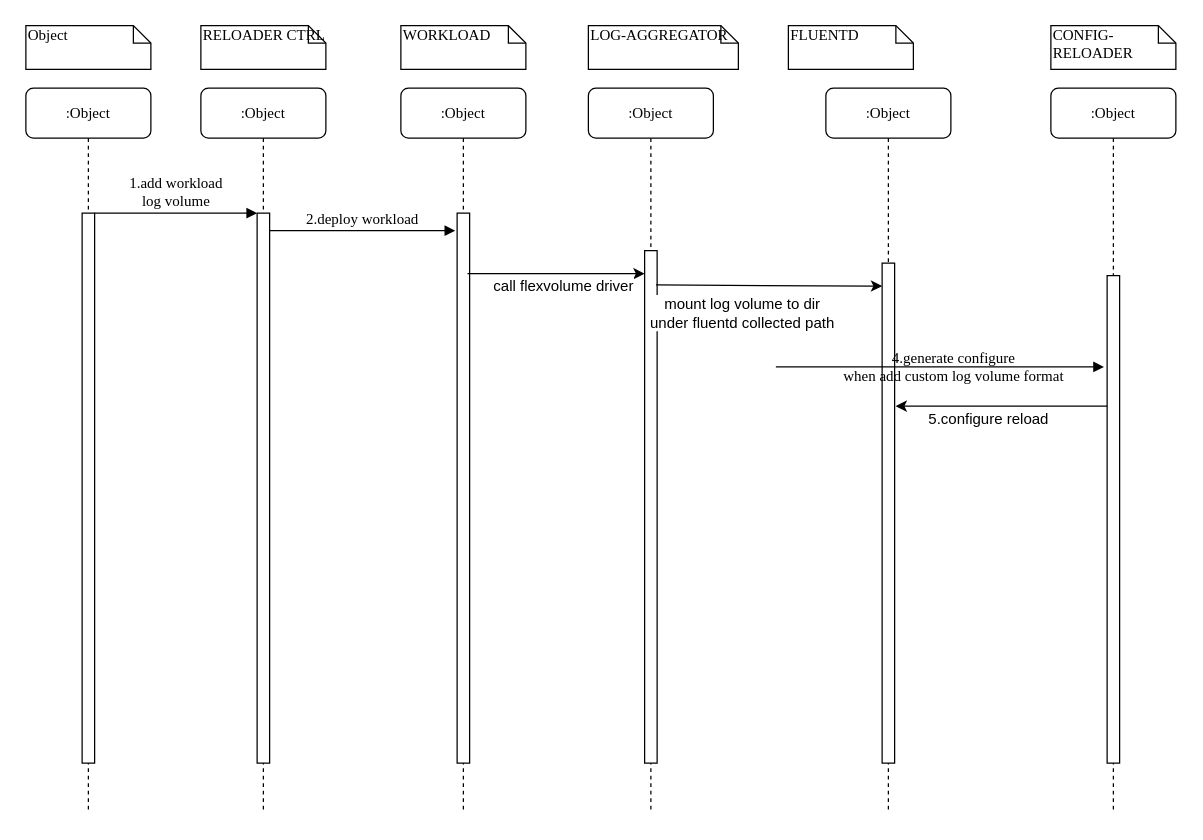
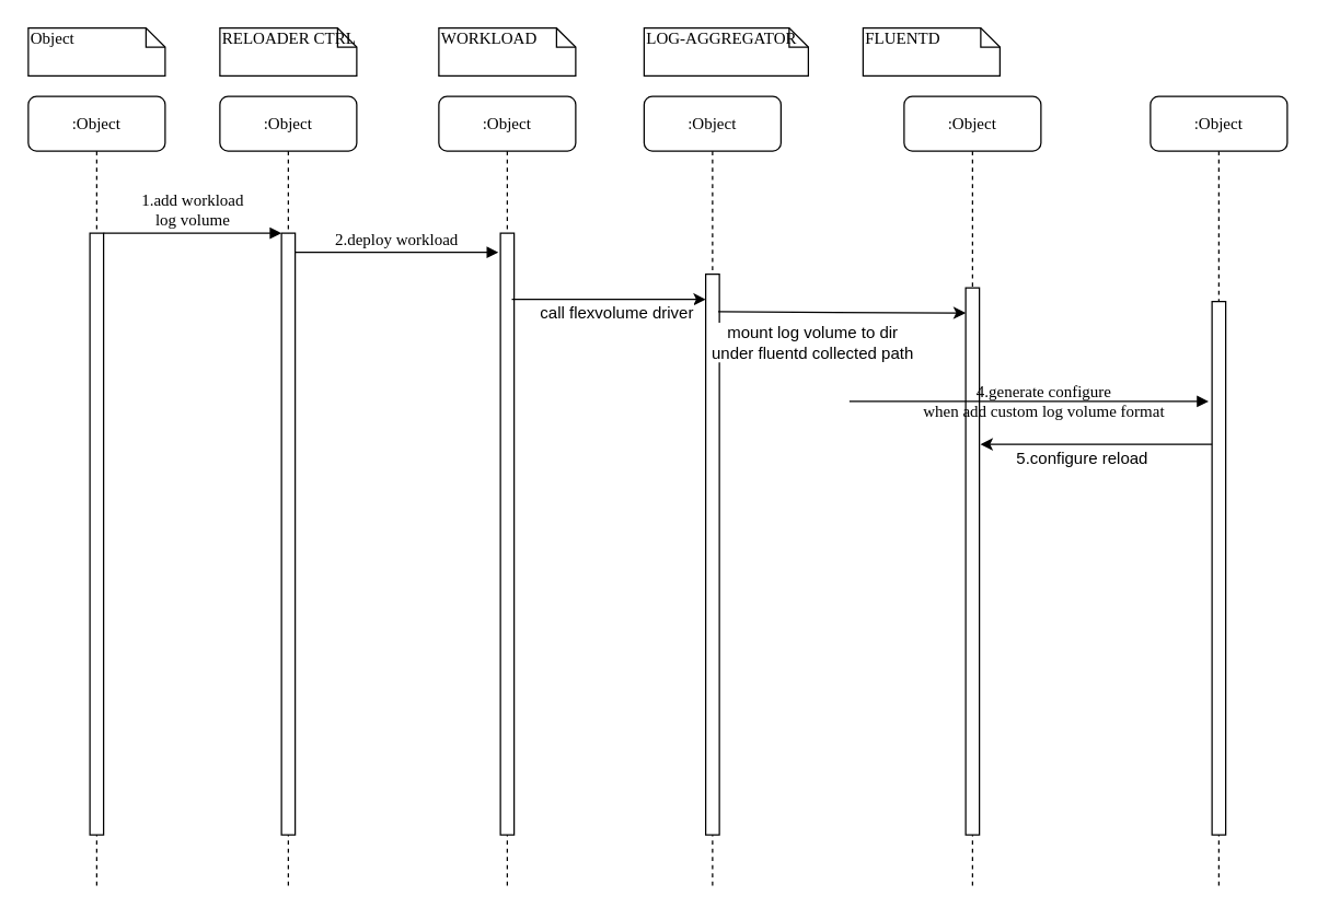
  <mxCell id="0" />
  <mxCell id="1" parent="0" />
  <mxCell id="2" value=":Object" style="shape=umlLifeline;perimeter=lifelinePerimeter;whiteSpace=wrap;html=1;container=1;collapsible=0;recursiveResize=0;outlineConnect=0;rounded=1;shadow=0;comic=0;labelBackgroundColor=none;strokeWidth=1;fontFamily=Verdana;fontSize=12;align=center;" vertex="1" parent="1"><mxGeometry x="160" y="70" width="100" height="580" as="geometry" /></mxCell>
  <mxCell id="3" value="" style="html=1;points=[];perimeter=orthogonalPerimeter;rounded=0;shadow=0;comic=0;labelBackgroundColor=none;strokeWidth=1;fontFamily=Verdana;fontSize=12;align=center;" vertex="1" parent="2"><mxGeometry x="45" y="100" width="10" height="440" as="geometry" /></mxCell>
  <mxCell id="4" value=":Object" style="shape=umlLifeline;perimeter=lifelinePerimeter;whiteSpace=wrap;html=1;container=1;collapsible=0;recursiveResize=0;outlineConnect=0;rounded=1;shadow=0;comic=0;labelBackgroundColor=none;strokeWidth=1;fontFamily=Verdana;fontSize=12;align=center;" vertex="1" parent="1"><mxGeometry x="660" y="70" width="100" height="580" as="geometry" /></mxCell>
  <mxCell id="5" value=":Object" style="shape=umlLifeline;perimeter=lifelinePerimeter;whiteSpace=wrap;html=1;container=1;collapsible=0;recursiveResize=0;outlineConnect=0;rounded=1;shadow=0;comic=0;labelBackgroundColor=none;strokeWidth=1;fontFamily=Verdana;fontSize=12;align=center;" vertex="1" parent="1"><mxGeometry x="840" y="70" width="100" height="580" as="geometry" /></mxCell>
  <mxCell id="6" value=":Object" style="shape=umlLifeline;perimeter=lifelinePerimeter;whiteSpace=wrap;html=1;container=1;collapsible=0;recursiveResize=0;outlineConnect=0;rounded=1;shadow=0;comic=0;labelBackgroundColor=none;strokeWidth=1;fontFamily=Verdana;fontSize=12;align=center;" vertex="1" parent="1"><mxGeometry x="20" y="70" width="100" height="580" as="geometry" /></mxCell>
  <mxCell id="7" value="" style="html=1;points=[];perimeter=orthogonalPerimeter;rounded=0;shadow=0;comic=0;labelBackgroundColor=none;strokeWidth=1;fontFamily=Verdana;fontSize=12;align=center;" vertex="1" parent="6"><mxGeometry x="45" y="100" width="10" height="440" as="geometry" /></mxCell>
  <mxCell id="8" value="" style="html=1;points=[];perimeter=orthogonalPerimeter;rounded=0;shadow=0;comic=0;labelBackgroundColor=none;strokeWidth=1;fontFamily=Verdana;fontSize=12;align=center;" vertex="1" parent="1"><mxGeometry x="705" y="210" width="10" height="400" as="geometry" /></mxCell>
  <mxCell id="9" value="" style="html=1;points=[];perimeter=orthogonalPerimeter;rounded=0;shadow=0;comic=0;labelBackgroundColor=none;strokeWidth=1;fontFamily=Verdana;fontSize=12;align=center;" vertex="1" parent="1"><mxGeometry x="885" y="220" width="10" height="390" as="geometry" /></mxCell>
  <mxCell id="10" value="1.add workload&lt;br&gt;log volume" style="html=1;verticalAlign=bottom;endArrow=block;entryX=0;entryY=0;labelBackgroundColor=none;fontFamily=Verdana;fontSize=12;edgeStyle=elbowEdgeStyle;elbow=vertical;" edge="1" parent="1" source="7" target="3"><mxGeometry relative="1" as="geometry"><mxPoint x="140" y="180" as="sourcePoint" /></mxGeometry></mxCell>
  <mxCell id="11" value="2.deploy workload" style="html=1;verticalAlign=bottom;endArrow=block;labelBackgroundColor=none;fontFamily=Verdana;fontSize=12;edgeStyle=elbowEdgeStyle;elbow=vertical;entryX=-0.148;entryY=0.031;entryDx=0;entryDy=0;entryPerimeter=0;" edge="1" parent="1" source="3" target="22"><mxGeometry relative="1" as="geometry"><mxPoint x="290" y="190" as="sourcePoint" /><mxPoint x="900" y="190" as="targetPoint" /><Array as="points"><mxPoint x="330" y="184" /><mxPoint x="870" y="190" /><mxPoint x="240" y="180" /></Array></mxGeometry></mxCell>
  <mxCell id="12" value="Object" style="shape=note;whiteSpace=wrap;html=1;size=14;verticalAlign=top;align=left;spacingTop=-6;rounded=0;shadow=0;comic=0;labelBackgroundColor=none;strokeWidth=1;fontFamily=Verdana;fontSize=12" vertex="1" parent="1"><mxGeometry x="20" y="20" width="100" height="35" as="geometry" /></mxCell>
  <mxCell id="13" value="RELOADER CTRL" style="shape=note;whiteSpace=wrap;html=1;size=14;verticalAlign=top;align=left;spacingTop=-6;rounded=0;shadow=0;comic=0;labelBackgroundColor=none;strokeWidth=1;fontFamily=Verdana;fontSize=12" vertex="1" parent="1"><mxGeometry x="160" y="20" width="100" height="35" as="geometry" /></mxCell>
  <mxCell id="14" value="FLUENTD" style="shape=note;whiteSpace=wrap;html=1;size=14;verticalAlign=top;align=left;spacingTop=-6;rounded=0;shadow=0;comic=0;labelBackgroundColor=none;strokeWidth=1;fontFamily=Verdana;fontSize=12" vertex="1" parent="1"><mxGeometry x="630" y="20" width="100" height="35" as="geometry" /></mxCell>
- <mxCell id="15" value="CONFIG-RELOADER" style="shape=note;whiteSpace=wrap;html=1;size=14;verticalAlign=top;align=left;spacingTop=-6;rounded=0;shadow=0;comic=0;labelBackgroundColor=none;strokeWidth=1;fontFamily=Verdana;fontSize=12" vertex="1" parent="1"><mxGeometry x="840" y="20" width="100" height="35" as="geometry" /></mxCell>
  <mxCell id="16" value="" style="endArrow=classic;html=1;entryX=1.083;entryY=0.286;entryDx=0;entryDy=0;entryPerimeter=0;" edge="1" parent="1" source="9" target="8"><mxGeometry width="50" height="50" relative="1" as="geometry"><mxPoint x="930" y="310" as="sourcePoint" /><mxPoint x="514" y="280" as="targetPoint" /></mxGeometry></mxCell>
  <mxCell id="17" value="5.configure reload" style="text;html=1;align=center;verticalAlign=middle;resizable=0;points=[];labelBackgroundColor=#ffffff;" vertex="1" connectable="0" parent="16"><mxGeometry x="0.541" y="1" relative="1" as="geometry"><mxPoint x="34" y="9" as="offset" /></mxGeometry></mxCell>
  <mxCell id="18" value=":Object" style="shape=umlLifeline;perimeter=lifelinePerimeter;whiteSpace=wrap;html=1;container=1;collapsible=0;recursiveResize=0;outlineConnect=0;rounded=1;shadow=0;comic=0;labelBackgroundColor=none;strokeWidth=1;fontFamily=Verdana;fontSize=12;align=center;" vertex="1" parent="1"><mxGeometry x="470" y="70" width="100" height="580" as="geometry" /></mxCell>
  <mxCell id="19" value="" style="html=1;points=[];perimeter=orthogonalPerimeter;rounded=0;shadow=0;comic=0;labelBackgroundColor=none;strokeWidth=1;fontFamily=Verdana;fontSize=12;align=center;" vertex="1" parent="1"><mxGeometry x="515" y="200" width="10" height="410" as="geometry" /></mxCell>
  <mxCell id="20" value="LOG-AGGREGATOR" style="shape=note;whiteSpace=wrap;html=1;size=14;verticalAlign=top;align=left;spacingTop=-6;rounded=0;shadow=0;comic=0;labelBackgroundColor=none;strokeWidth=1;fontFamily=Verdana;fontSize=12" vertex="1" parent="1"><mxGeometry x="470" y="20" width="120" height="35" as="geometry" /></mxCell>
  <mxCell id="21" value=":Object" style="shape=umlLifeline;perimeter=lifelinePerimeter;whiteSpace=wrap;html=1;container=1;collapsible=0;recursiveResize=0;outlineConnect=0;rounded=1;shadow=0;comic=0;labelBackgroundColor=none;strokeWidth=1;fontFamily=Verdana;fontSize=12;align=center;" vertex="1" parent="1"><mxGeometry x="320" y="70" width="100" height="580" as="geometry" /></mxCell>
  <mxCell id="22" value="" style="html=1;points=[];perimeter=orthogonalPerimeter;rounded=0;shadow=0;comic=0;labelBackgroundColor=none;strokeWidth=1;fontFamily=Verdana;fontSize=12;align=center;" vertex="1" parent="1"><mxGeometry x="365" y="170" width="10" height="440" as="geometry" /></mxCell>
  <mxCell id="23" value="WORKLOAD" style="shape=note;whiteSpace=wrap;html=1;size=14;verticalAlign=top;align=left;spacingTop=-6;rounded=0;shadow=0;comic=0;labelBackgroundColor=none;strokeWidth=1;fontFamily=Verdana;fontSize=12" vertex="1" parent="1"><mxGeometry x="320" y="20" width="100" height="35" as="geometry" /></mxCell>
  <mxCell id="24" value="" style="endArrow=classic;html=1;exitX=0.833;exitY=0.11;exitDx=0;exitDy=0;exitPerimeter=0;" edge="1" parent="1" source="22" target="19"><mxGeometry width="50" height="50" relative="1" as="geometry"><mxPoint x="930" y="230" as="sourcePoint" /><mxPoint x="820" y="250" as="targetPoint" /></mxGeometry></mxCell>
  <mxCell id="25" value="call flexvolume driver" style="text;html=1;align=center;verticalAlign=middle;resizable=0;points=[];labelBackgroundColor=#ffffff;" vertex="1" connectable="0" parent="24"><mxGeometry x="0.391" y="-1" relative="1" as="geometry"><mxPoint x="-23.33" y="8.84" as="offset" /></mxGeometry></mxCell>
  <mxCell id="26" value="" style="endArrow=classic;html=1;entryX=0;entryY=0.046;entryDx=0;entryDy=0;entryPerimeter=0;exitX=0.917;exitY=0.067;exitDx=0;exitDy=0;exitPerimeter=0;" edge="1" parent="1" source="19" target="8"><mxGeometry width="50" height="50" relative="1" as="geometry"><mxPoint x="690" y="228" as="sourcePoint" /><mxPoint x="645" y="230.16" as="targetPoint" /></mxGeometry></mxCell>
  <mxCell id="27" value="mount log volume to dir&lt;br&gt;under fluentd collected path" style="text;html=1;align=center;verticalAlign=middle;resizable=0;points=[];labelBackgroundColor=#ffffff;" vertex="1" connectable="0" parent="26"><mxGeometry x="0.391" y="-1" relative="1" as="geometry"><mxPoint x="-57.5" y="20.88" as="offset" /></mxGeometry></mxCell>
  <mxCell id="28" value="4.generate configure&lt;br&gt;when add custom log volume format" style="html=1;verticalAlign=bottom;endArrow=block;labelBackgroundColor=none;fontFamily=Verdana;fontSize=12;edgeStyle=elbowEdgeStyle;elbow=vertical;entryX=-0.25;entryY=0.187;entryDx=0;entryDy=0;entryPerimeter=0;" edge="1" parent="1" target="9"><mxGeometry x="0.081" y="-17" relative="1" as="geometry"><mxPoint x="620" y="293" as="sourcePoint" /><mxPoint x="820" y="292" as="targetPoint" /><Array as="points"><mxPoint x="520" y="293" /><mxPoint x="320" y="250" /></Array><mxPoint as="offset" /></mxGeometry></mxCell>
